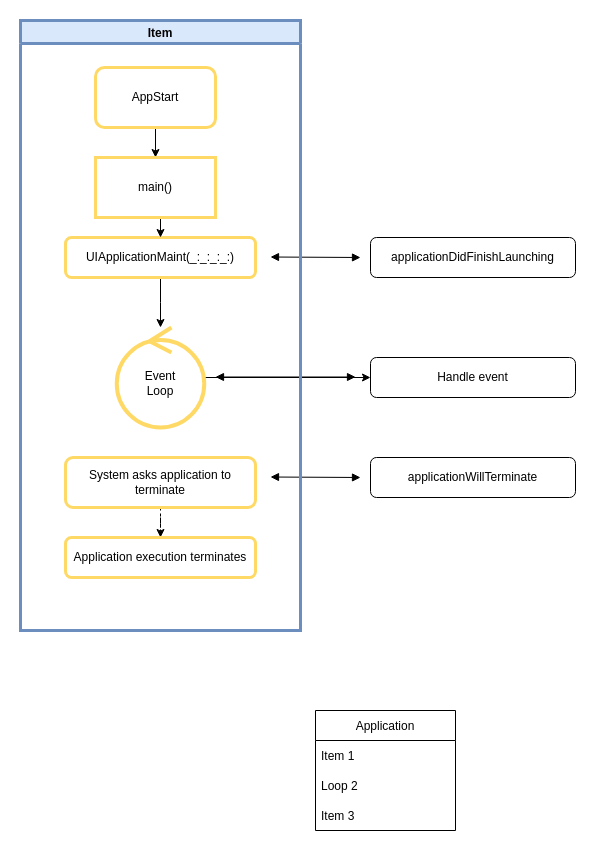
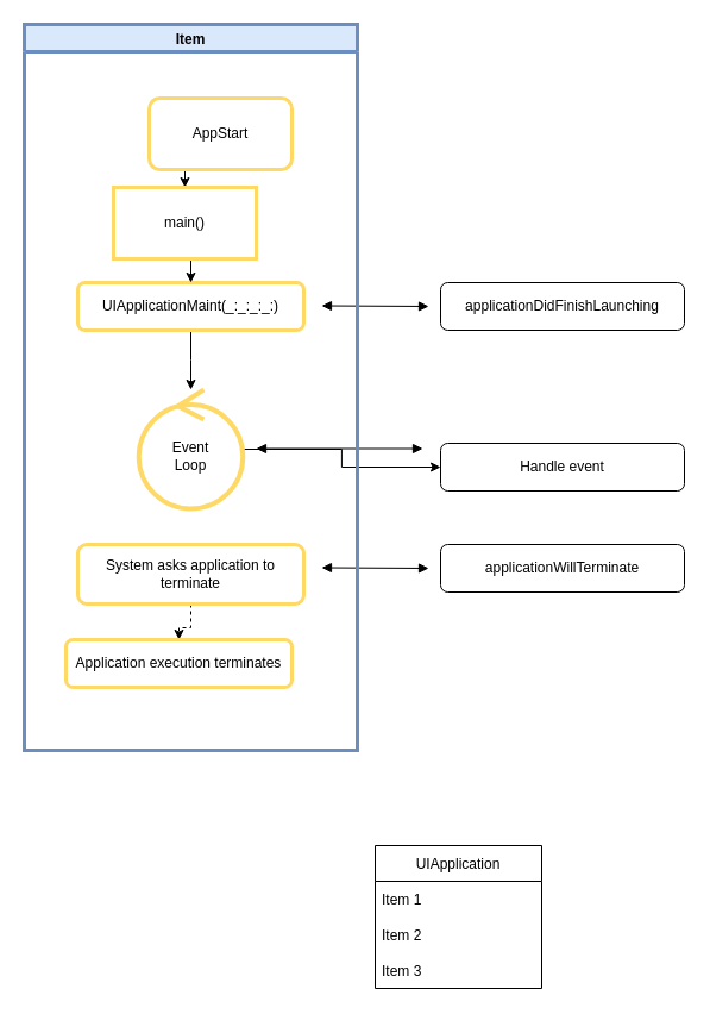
  <mxCell id="0" />
  <mxCell id="1" parent="0" />
  <mxCell id="2" style="edgeStyle=orthogonalEdgeStyle;rounded=0;orthogonalLoop=1;jettySize=auto;html=1;exitX=0.5;exitY=1;exitDx=0;exitDy=0;entryX=0.5;entryY=0;entryDx=0;entryDy=0;" edge="1" parent="1" source="3" target="11"><mxGeometry relative="1" as="geometry" /></mxCell>
- <mxCell id="3" value="AppStart" style="rounded=1;whiteSpace=wrap;html=1;strokeColor=#FFD966;strokeWidth=3;" vertex="1" parent="1"><mxGeometry x="95" y="67" width="120" height="60" as="geometry" /></mxCell>
+ <mxCell id="3" value="AppStart" style="rounded=1;whiteSpace=wrap;html=1;strokeColor=#FFD966;strokeWidth=3;" vertex="1" parent="1"><mxGeometry x="125" y="82" width="120" height="60" as="geometry" /></mxCell>
  <mxCell id="4" style="edgeStyle=orthogonalEdgeStyle;rounded=0;orthogonalLoop=1;jettySize=auto;html=1;exitX=0.5;exitY=1;exitDx=0;exitDy=0;" edge="1" parent="1" source="5" target="14"><mxGeometry relative="1" as="geometry" /></mxCell>
  <mxCell id="5" value="UIApplicationMaint(_:_:_:_:)" style="rounded=1;whiteSpace=wrap;html=1;strokeColor=#FFD966;strokeWidth=3;" vertex="1" parent="1"><mxGeometry x="65" y="237" width="190" height="40" as="geometry" /></mxCell>
- <mxCell id="6" value="Application" style="swimlane;fontStyle=0;childLayout=stackLayout;horizontal=1;startSize=30;horizontalStack=0;resizeParent=1;resizeParentMax=0;resizeLast=0;collapsible=1;marginBottom=0;" vertex="1" parent="1"><mxGeometry x="315" y="710" width="140" height="120" as="geometry" /></mxCell>
+ <mxCell id="6" value="UIApplication" style="swimlane;fontStyle=0;childLayout=stackLayout;horizontal=1;startSize=30;horizontalStack=0;resizeParent=1;resizeParentMax=0;resizeLast=0;collapsible=1;marginBottom=0;" vertex="1" parent="1"><mxGeometry x="315" y="710" width="140" height="120" as="geometry" /></mxCell>
  <mxCell id="7" value="Item 1" style="text;strokeColor=none;fillColor=none;align=left;verticalAlign=middle;spacingLeft=4;spacingRight=4;overflow=hidden;points=[[0,0.5],[1,0.5]];portConstraint=eastwest;rotatable=0;" vertex="1" parent="6"><mxGeometry y="30" width="140" height="30" as="geometry" /></mxCell>
- <mxCell id="8" value="Loop 2" style="text;strokeColor=none;fillColor=none;align=left;verticalAlign=middle;spacingLeft=4;spacingRight=4;overflow=hidden;points=[[0,0.5],[1,0.5]];portConstraint=eastwest;rotatable=0;" vertex="1" parent="6"><mxGeometry y="60" width="140" height="30" as="geometry" /></mxCell>
+ <mxCell id="8" value="Item 2" style="text;strokeColor=none;fillColor=none;align=left;verticalAlign=middle;spacingLeft=4;spacingRight=4;overflow=hidden;points=[[0,0.5],[1,0.5]];portConstraint=eastwest;rotatable=0;" vertex="1" parent="6"><mxGeometry y="60" width="140" height="30" as="geometry" /></mxCell>
  <mxCell id="9" value="Item 3" style="text;strokeColor=none;fillColor=none;align=left;verticalAlign=middle;spacingLeft=4;spacingRight=4;overflow=hidden;points=[[0,0.5],[1,0.5]];portConstraint=eastwest;rotatable=0;" vertex="1" parent="6"><mxGeometry y="90" width="140" height="30" as="geometry" /></mxCell>
  <mxCell id="10" style="edgeStyle=orthogonalEdgeStyle;rounded=0;orthogonalLoop=1;jettySize=auto;html=1;exitX=0.5;exitY=1;exitDx=0;exitDy=0;entryX=0.5;entryY=0;entryDx=0;entryDy=0;" edge="1" parent="1" source="11" target="5"><mxGeometry relative="1" as="geometry" /></mxCell>
  <mxCell id="11" value="main()" style="whiteSpace=wrap;html=1;strokeColor=#FFD966;strokeWidth=3;rounded=0;" vertex="1" parent="1"><mxGeometry x="95" y="157" width="120" height="60" as="geometry" /></mxCell>
  <mxCell id="12" value="applicationDidFinishLaunching" style="rounded=1;whiteSpace=wrap;html=1;" vertex="1" parent="1"><mxGeometry x="370" y="237" width="205" height="40" as="geometry" /></mxCell>
  <mxCell id="13" style="edgeStyle=orthogonalEdgeStyle;rounded=0;orthogonalLoop=1;jettySize=auto;html=1;" edge="1" parent="1" source="14" target="19"><mxGeometry relative="1" as="geometry" /></mxCell>
  <mxCell id="14" value="Event&lt;br&gt;Loop" style="ellipse;shape=umlControl;whiteSpace=wrap;html=1;strokeWidth=4;strokeColor=#FFD966;" vertex="1" parent="1"><mxGeometry x="116.25" y="327" width="87.5" height="100" as="geometry" /></mxCell>
  <mxCell id="15" style="edgeStyle=orthogonalEdgeStyle;rounded=0;orthogonalLoop=1;jettySize=auto;html=1;dashed=1;" edge="1" parent="1" source="16" target="17"><mxGeometry relative="1" as="geometry" /></mxCell>
  <mxCell id="16" value="System asks application to terminate" style="rounded=1;whiteSpace=wrap;html=1;strokeColor=#FFD966;strokeWidth=3;" vertex="1" parent="1"><mxGeometry x="65" y="457" width="190" height="50" as="geometry" /></mxCell>
- <mxCell id="17" value="Application execution terminates" style="rounded=1;whiteSpace=wrap;html=1;strokeColor=#FFD966;strokeWidth=3;" vertex="1" parent="1"><mxGeometry x="65" y="537" width="190" height="40" as="geometry" /></mxCell>
+ <mxCell id="17" value="Application execution terminates" style="rounded=1;whiteSpace=wrap;html=1;strokeColor=#FFD966;strokeWidth=3;" vertex="1" parent="1"><mxGeometry x="55" y="537" width="190" height="40" as="geometry" /></mxCell>
  <mxCell id="18" value="" style="endArrow=block;startArrow=block;endFill=1;startFill=1;html=1;rounded=0;" edge="1" parent="1"><mxGeometry width="160" relative="1" as="geometry"><mxPoint x="270" y="256.5" as="sourcePoint" /><mxPoint x="360" y="257" as="targetPoint" /></mxGeometry></mxCell>
- <mxCell id="19" value="Handle event" style="rounded=1;whiteSpace=wrap;html=1;" vertex="1" parent="1"><mxGeometry x="370" y="357" width="205" height="40" as="geometry" /></mxCell>
+ <mxCell id="19" value="Handle event" style="rounded=1;whiteSpace=wrap;html=1;" vertex="1" parent="1"><mxGeometry x="370" y="372" width="205" height="40" as="geometry" /></mxCell>
  <mxCell id="20" value="applicationWillTerminate" style="rounded=1;whiteSpace=wrap;html=1;" vertex="1" parent="1"><mxGeometry x="370" y="457" width="205" height="40" as="geometry" /></mxCell>
  <mxCell id="21" value="" style="endArrow=block;startArrow=block;endFill=1;startFill=1;html=1;rounded=0;" edge="1" parent="1"><mxGeometry width="160" relative="1" as="geometry"><mxPoint x="215" y="376.5" as="sourcePoint" /><mxPoint x="355" y="376.5" as="targetPoint" /></mxGeometry></mxCell>
  <mxCell id="22" value="" style="endArrow=block;startArrow=block;endFill=1;startFill=1;html=1;rounded=0;" edge="1" parent="1"><mxGeometry width="160" relative="1" as="geometry"><mxPoint x="270" y="476.5" as="sourcePoint" /><mxPoint x="360" y="477" as="targetPoint" /></mxGeometry></mxCell>
  <mxCell id="23" value="Item" style="swimlane;strokeColor=#6c8ebf;strokeWidth=3;fillColor=#dae8fc;" vertex="1" parent="1"><mxGeometry x="20" y="20" width="280" height="610" as="geometry" /></mxCell>
